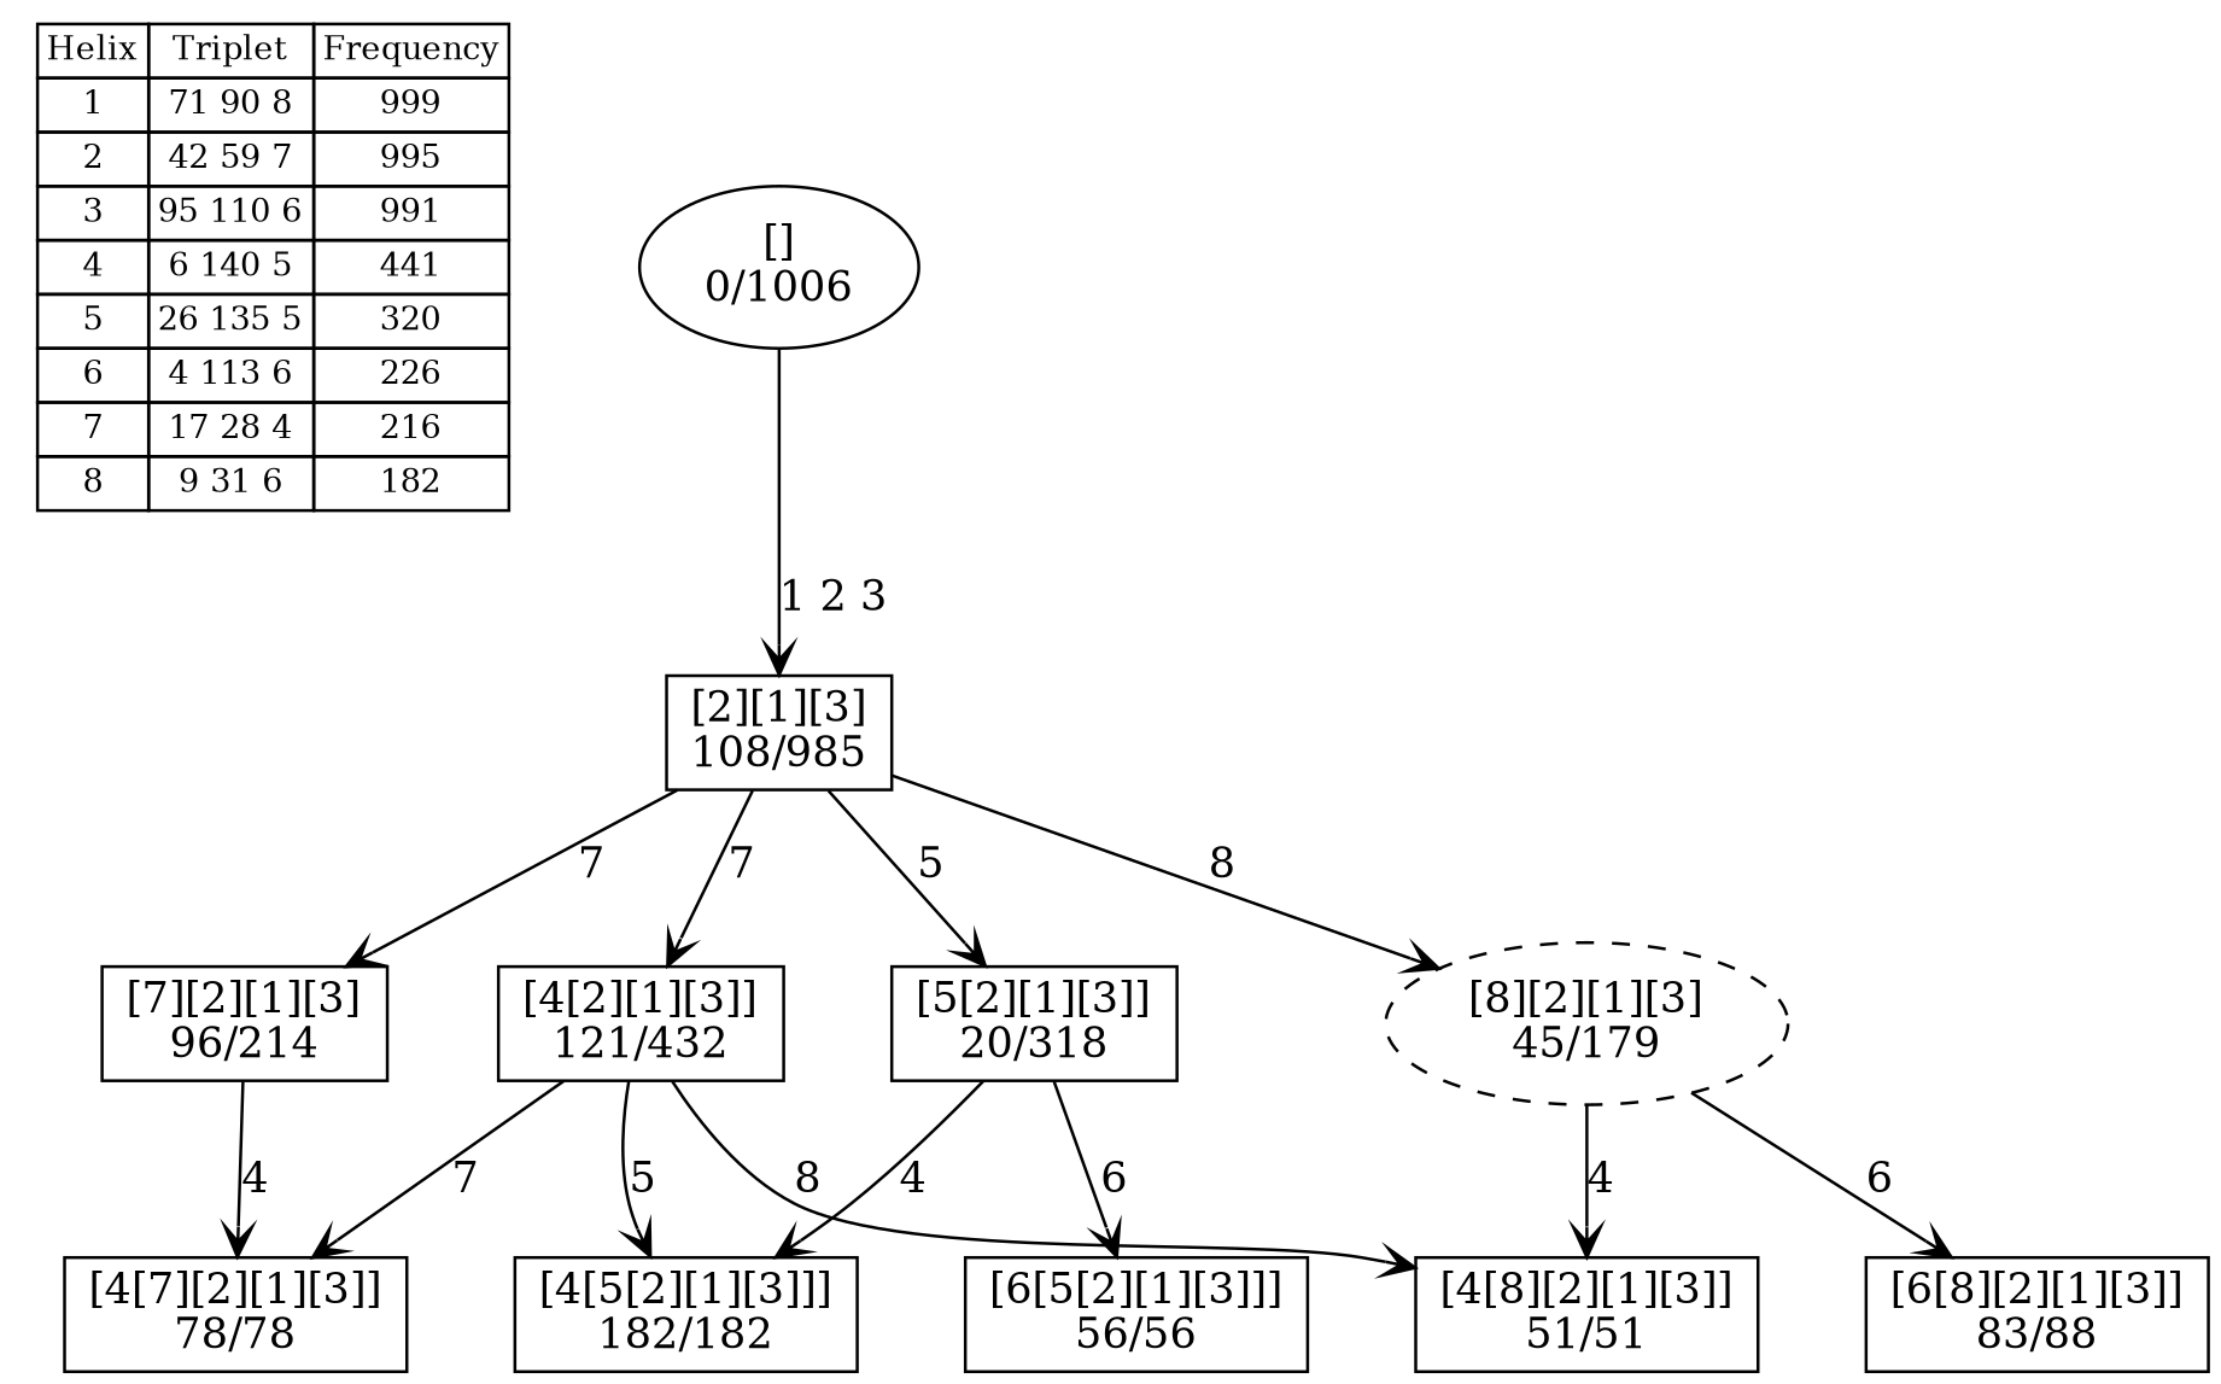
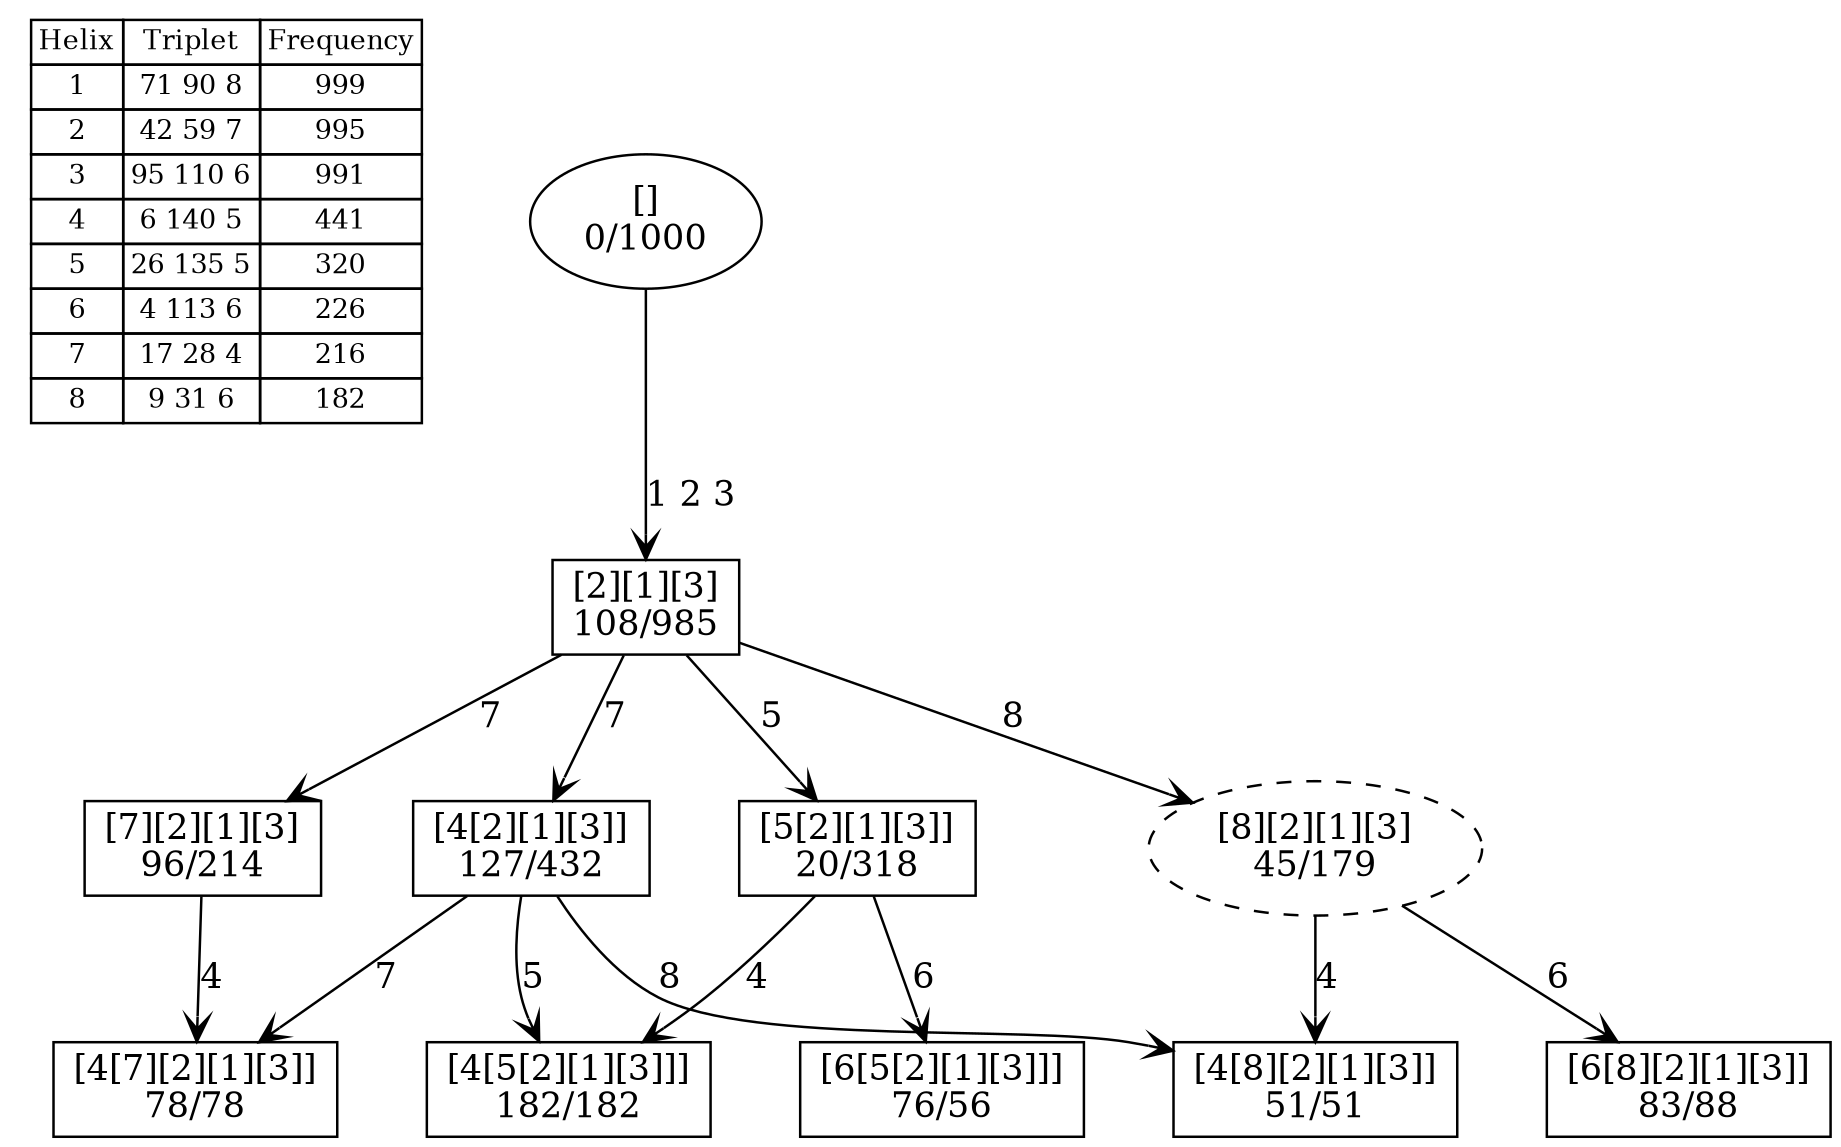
  digraph {
    nodesep=0.5
    node [shape=box]
    edge [arrowhead=vee]
    n1 [fontsize=11 label=< <table border="0" cellborder="1" cellspacing="0"><tr><td>Helix</td><td>Triplet</td><td>Frequency</td></tr> <tr><td>1</td><td>71 90 8</td><td>999</td></tr> <tr><td>2</td><td>42 59 7</td><td>995</td></tr> <tr><td>3</td><td>95 110 6</td><td>991</td></tr> <tr><td>4</td><td>6 140 5</td><td>441</td></tr> <tr><td>5</td><td>26 135 5</td><td>320</td></tr> <tr><td>6</td><td>4 113 6</td><td>226</td></tr> <tr><td>7</td><td>17 28 4</td><td>216</td></tr> <tr><td>8</td><td>9 31 6</td><td>182</td></tr> </table>> shape=plaintext]
    n2 [label="[4[5[2][1][3]]]\n182/182"]
-   n3 [label="[4[2][1][3]]\n121/432"]
+   n3 [label="[4[2][1][3]]\n127/432"]
    n4 [label="[4[7][2][1][3]]\n78/78"]
    n5 [label="[4[8][2][1][3]]\n51/51"]
    n6 [label="[2][1][3]\n108/985"]
    n7 [label="[7][2][1][3]\n96/214"]
    n8 [label="[5[2][1][3]]\n20/318"]
    n9 [label="[8][2][1][3]\n45/179" style=dashed shape=""]
-   n10 [label="[6[5[2][1][3]]]\n56/56"]
+   n10 [label="[6[5[2][1][3]]]\n76/56"]
    n11 [label="[6[8][2][1][3]]\n83/88"]
-   n12 [label="[]\n0/1006" shape=""]
+   n12 [label="[]\n0/1000" shape=""]
    n3 -> n2 [label="5 "]
    n3 -> n4 [label="7 "]
    n3 -> n5 [label="8 "]
    n6 -> n3 [label="7 "]
    n6 -> n7 [label="7 "]
    n6 -> n8 [label="5 "]
    n6 -> n9 [label="8 "]
    n7 -> n4 [label="4 "]
    n8 -> n2 [label="4 "]
    n8 -> n10 [label="6 "]
    n9 -> n5 [label="4 "]
    n9 -> n11 [label="6 "]
    n12 -> n6 [label="1 2 3 "]
  }
